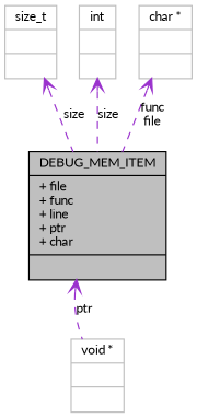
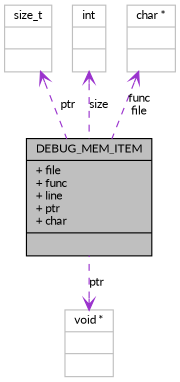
  digraph {
    fontname=Lato
    node [color=grey75 fillcolor=white fontname=Lato fontsize=10 shape=record style=filled]
    edge [arrowtail=open color=darkorchid3 dir=back fontname=Lato fontsize=10 labelfontname=Helvetica labelfontsize=10 style=dashed]
    n1 [color=black fillcolor=grey75 fontcolor=black height=0.2 label="{DEBUG_MEM_ITEM\n|+ file\l+ func\l+ line\l+ ptr\l+ char\l|}" width=0.4]
    n2 [height=0.2 label="{size_t\n||}" width=0.4]
    n3 [height=0.2 label="{int\n||}" width=0.4]
    n4 [height=0.2 label="{char *\n||}" width=0.4]
    n5 [height=0.2 label="{void *\n||}" width=0.4]
-   n2 -> n1 [label=size]
+   n2 -> n1 [label=ptr]
    n3 -> n1 [label=size]
    n4 -> n1 [label="func\nfile"]
-   n1 -> n5 [label=ptr]
+   n5 -> n1 [label=ptr]
  }
